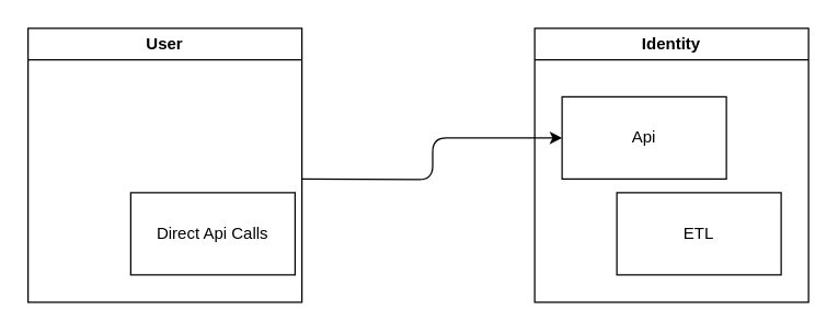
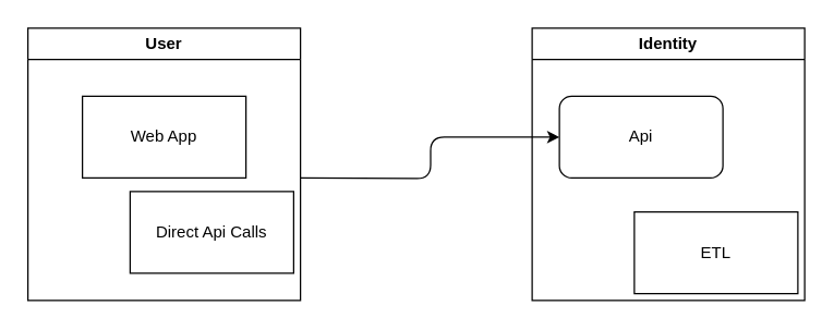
  <mxCell id="0" />
  <mxCell id="1" parent="0" />
  <mxCell id="2" value="Identity" style="swimlane;whiteSpace=wrap;html=1;" vertex="1" parent="1"><mxGeometry x="390" y="20" width="200" height="200" as="geometry" /></mxCell>
- <mxCell id="3" value="Api" style="rounded=0;whiteSpace=wrap;html=1;" parent="2" vertex="1"><mxGeometry x="20" y="50" width="120" height="60" as="geometry" /></mxCell>
- <mxCell id="4" value="ETL" style="rounded=0;whiteSpace=wrap;html=1;" vertex="1" parent="2"><mxGeometry x="60" y="120" width="120" height="60" as="geometry" /></mxCell>
+ <mxCell id="3" value="Api" style="whiteSpace=wrap;html=1;rounded=1;" parent="2" vertex="1"><mxGeometry x="20" y="50" width="120" height="60" as="geometry" /></mxCell>
+ <mxCell id="4" value="ETL" style="rounded=0;whiteSpace=wrap;html=1;" vertex="1" parent="2"><mxGeometry x="75" y="135" width="120" height="60" as="geometry" /></mxCell>
  <mxCell id="5" value="User" style="swimlane;whiteSpace=wrap;html=1;" vertex="1" parent="1"><mxGeometry x="20" y="20" width="200" height="200" as="geometry" /></mxCell>
+ <mxCell id="6" value="Web App" style="rounded=0;whiteSpace=wrap;html=1;" vertex="1" parent="5"><mxGeometry x="40" y="50" width="120" height="60" as="geometry" /></mxCell>
  <mxCell id="7" value="Direct Api Calls" style="rounded=0;whiteSpace=wrap;html=1;" vertex="1" parent="5"><mxGeometry x="75" y="120" width="120" height="60" as="geometry" /></mxCell>
  <mxCell id="8" style="edgeStyle=orthogonalEdgeStyle;html=1;entryX=0;entryY=0.5;entryDx=0;entryDy=0;" edge="1" parent="1" target="3"><mxGeometry relative="1" as="geometry"><mxPoint x="220" y="130" as="sourcePoint" /></mxGeometry></mxCell>
